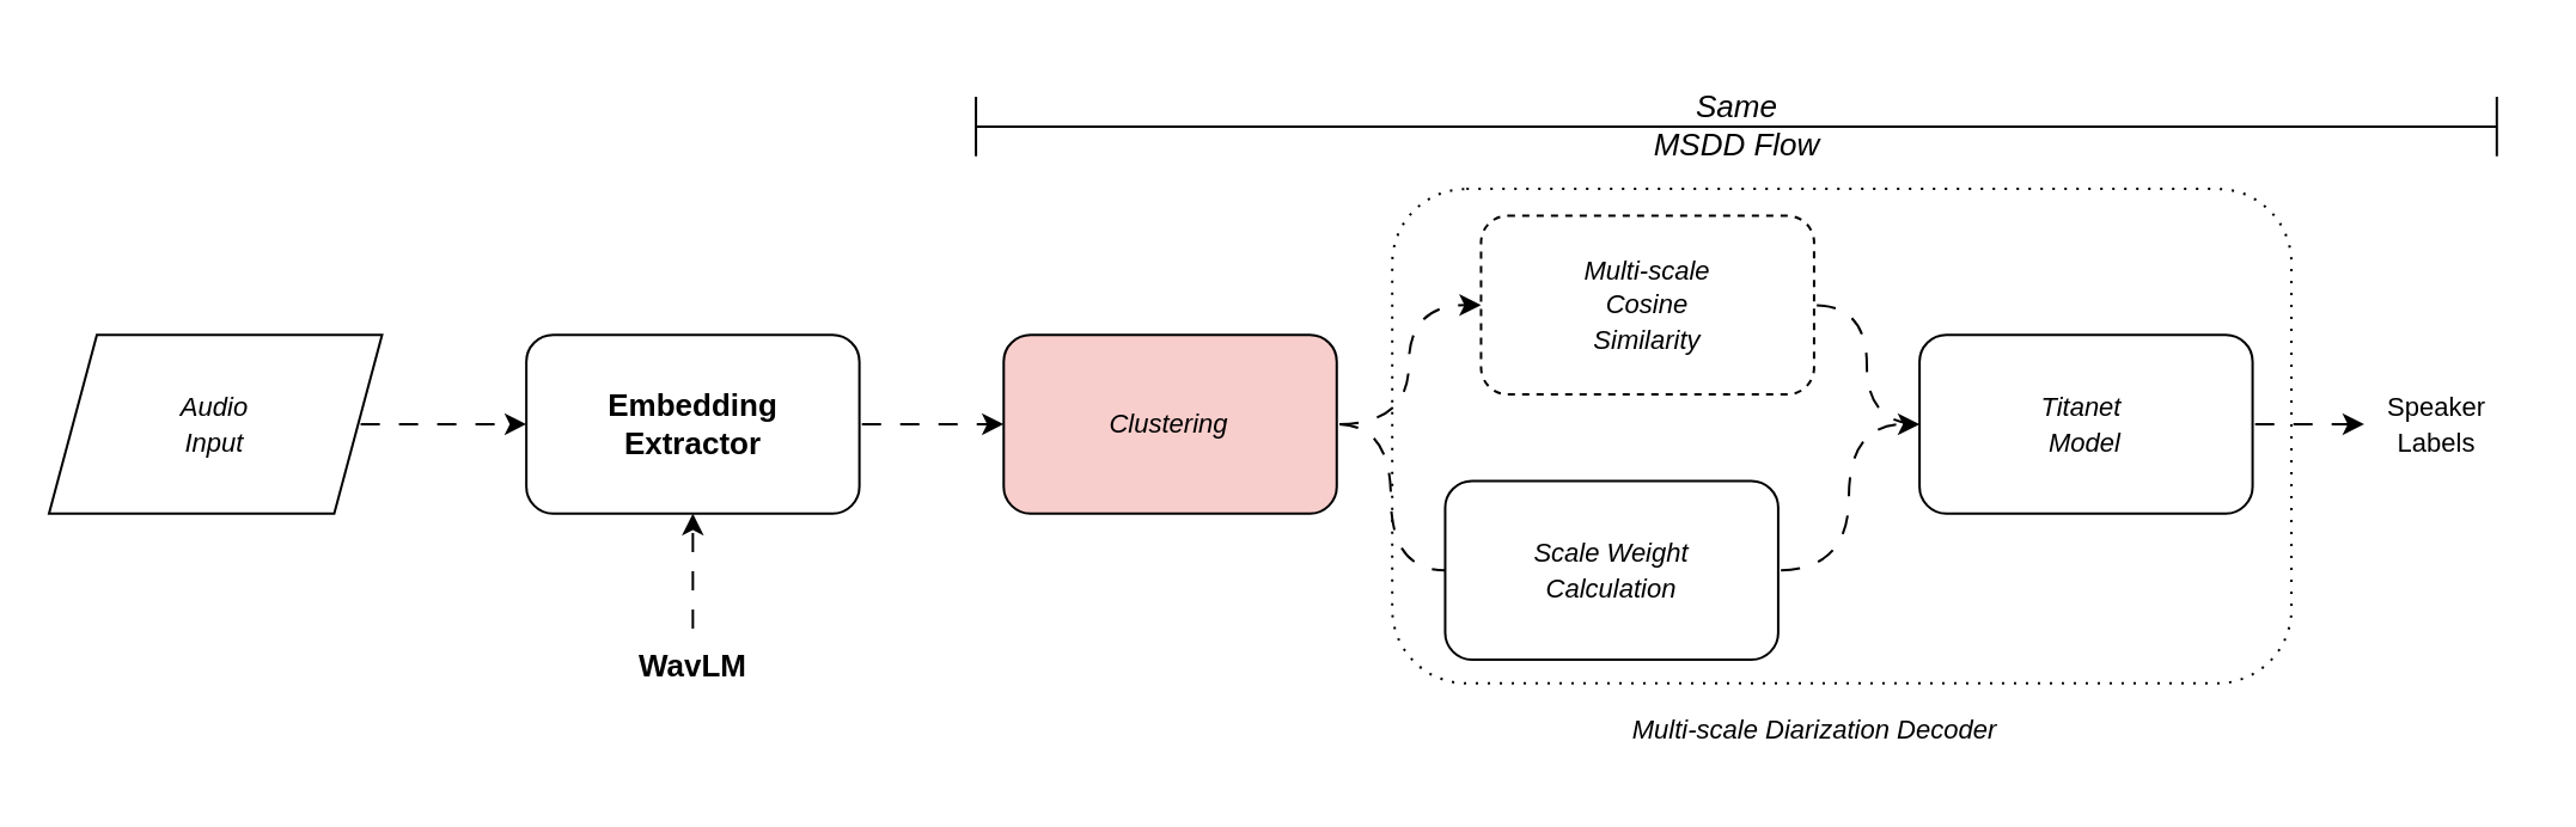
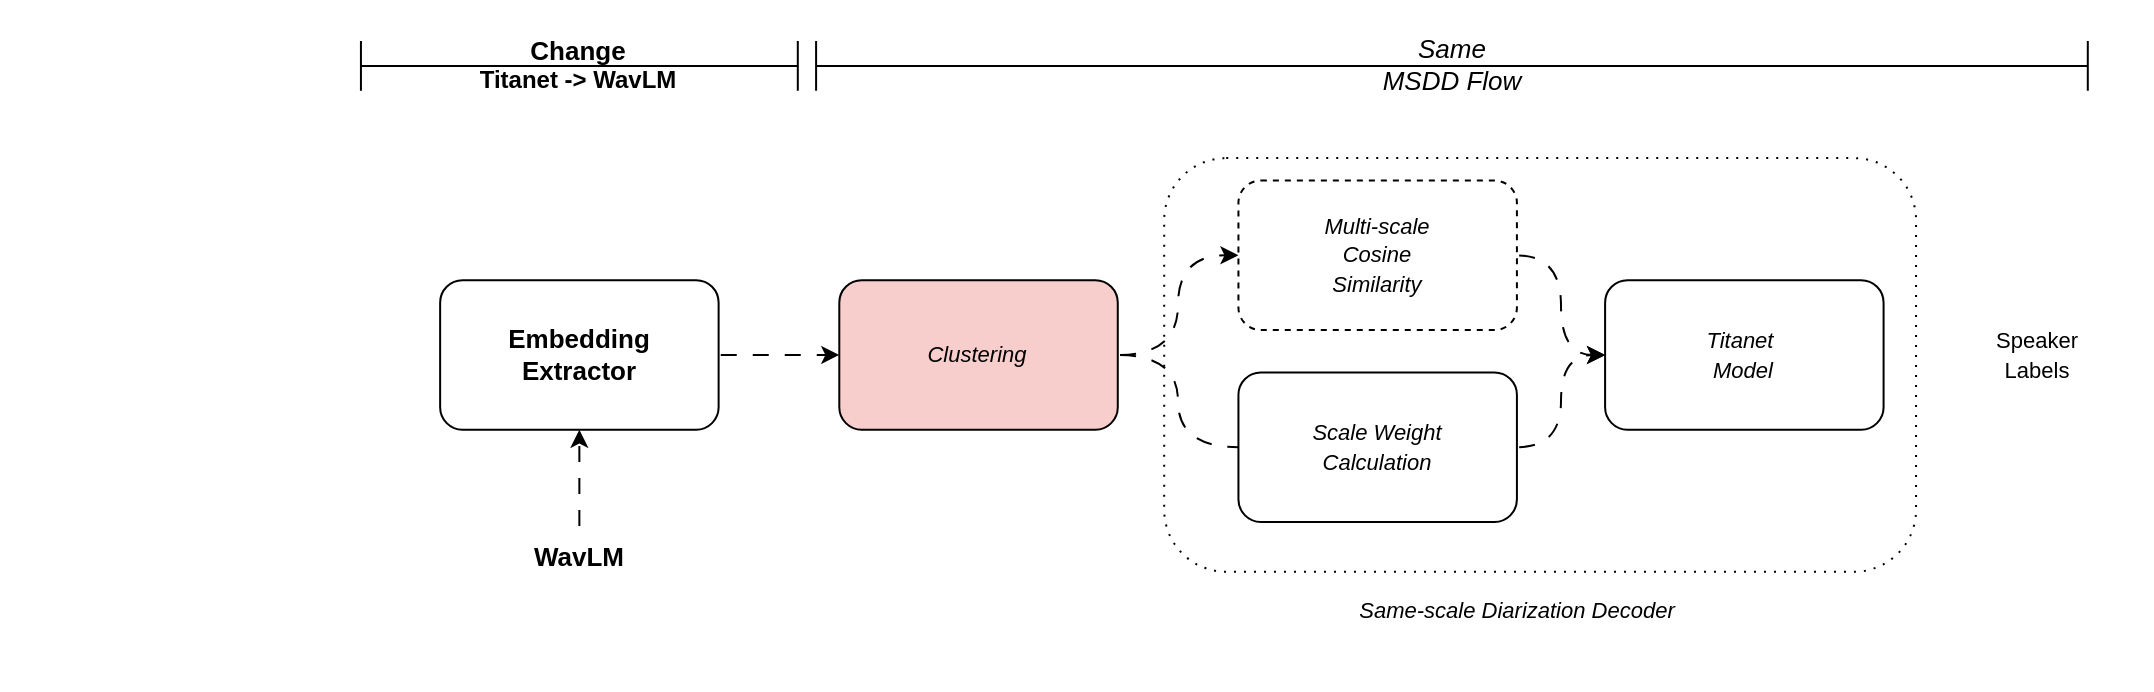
  <mxCell id="0" />
  <mxCell id="1" parent="0" />
  <mxCell id="2" value="" style="group" vertex="1" connectable="0" parent="1"><mxGeometry x="20" y="20" width="1035" height="304" as="geometry" /></mxCell>
  <mxCell id="3" value="" style="rounded=1;whiteSpace=wrap;html=1;fillColor=none;dashed=1;dashPattern=1 4;" vertex="1" parent="2"><mxGeometry x="561.592" y="58.557" width="375.942" height="206.82" as="geometry" /></mxCell>
- <mxCell id="4" style="edgeStyle=orthogonalEdgeStyle;rounded=0;orthogonalLoop=1;jettySize=auto;html=1;flowAnimation=1;" edge="1" parent="2" source="5" target="7"><mxGeometry relative="1" as="geometry" /></mxCell>
- <mxCell id="5" value="&lt;i&gt;&lt;font style=&quot;font-size: 11px;&quot;&gt;Audio&lt;/font&gt;&lt;/i&gt;&lt;div&gt;&lt;i&gt;&lt;font style=&quot;font-size: 11px;&quot;&gt;Input&lt;/font&gt;&lt;/i&gt;&lt;/div&gt;" style="shape=parallelogram;perimeter=parallelogramPerimeter;whiteSpace=wrap;html=1;fixedSize=1;" vertex="1" parent="2"><mxGeometry y="119.607" width="139.238" height="74.754" as="geometry" /></mxCell>
  <mxCell id="6" style="edgeStyle=orthogonalEdgeStyle;rounded=0;orthogonalLoop=1;jettySize=auto;html=1;flowAnimation=1;" edge="1" parent="2" source="7" target="12"><mxGeometry relative="1" as="geometry" /></mxCell>
  <mxCell id="7" value="&lt;b&gt;&lt;font style=&quot;font-size: 13px;&quot;&gt;Embedding&lt;/font&gt;&lt;/b&gt;&lt;div&gt;&lt;b&gt;&lt;font style=&quot;font-size: 13px;&quot;&gt;Extractor&lt;/font&gt;&lt;/b&gt;&lt;/div&gt;" style="rounded=1;whiteSpace=wrap;html=1;" vertex="1" parent="2"><mxGeometry x="199.574" y="119.607" width="139.238" height="74.754" as="geometry" /></mxCell>
  <mxCell id="8" style="edgeStyle=orthogonalEdgeStyle;rounded=0;orthogonalLoop=1;jettySize=auto;html=1;flowAnimation=1;" edge="1" parent="2" source="9" target="7"><mxGeometry relative="1" as="geometry" /></mxCell>
  <mxCell id="9" value="&lt;b&gt;&lt;font style=&quot;font-size: 13px;&quot;&gt;WavLM&lt;/font&gt;&lt;/b&gt;" style="text;html=1;align=center;verticalAlign=middle;resizable=0;points=[];autosize=1;strokeColor=none;fillColor=none;" vertex="1" parent="2"><mxGeometry x="237.683" y="243.603" width="63" height="28" as="geometry" /></mxCell>
  <mxCell id="10" style="edgeStyle=orthogonalEdgeStyle;rounded=0;orthogonalLoop=1;jettySize=auto;html=1;entryX=0;entryY=0.5;entryDx=0;entryDy=0;flowAnimation=1;curved=1;" edge="1" parent="2" source="12" target="16"><mxGeometry relative="1" as="geometry" /></mxCell>
  <mxCell id="11" style="edgeStyle=orthogonalEdgeStyle;rounded=0;orthogonalLoop=1;jettySize=auto;html=1;flowAnimation=1;curved=1;endArrow=none;" edge="1" parent="2" source="12" target="18"><mxGeometry relative="1" as="geometry" /></mxCell>
  <mxCell id="12" value="&lt;i&gt;&lt;font style=&quot;font-size: 11px;&quot;&gt;Clustering&lt;/font&gt;&lt;/i&gt;" style="rounded=1;whiteSpace=wrap;html=1;fillColor=#f8cecc;" vertex="1" parent="2"><mxGeometry x="399.148" y="119.607" width="139.238" height="74.754" as="geometry" /></mxCell>
- <mxCell id="14" value="&lt;i&gt;&lt;font style=&quot;font-size: 13px;&quot;&gt;Same&lt;/font&gt;&lt;/i&gt;&lt;div&gt;&lt;i&gt;&lt;font style=&quot;font-size: 13px;&quot;&gt;MSDD Flow&lt;/font&gt;&lt;/i&gt;&lt;/div&gt;" style="shape=crossbar;whiteSpace=wrap;html=1;rounded=1;strokeWidth=1;" vertex="1" parent="2"><mxGeometry x="387.545" y="20" width="635.852" height="24.918" as="geometry" /></mxCell>
- <mxCell id="15" style="edgeStyle=orthogonalEdgeStyle;rounded=0;orthogonalLoop=1;jettySize=auto;html=1;curved=1;flowAnimation=1;endArrow=none;" edge="1" parent="2" source="16" target="20"><mxGeometry relative="1" as="geometry" /></mxCell>
+ <mxCell id="13" value="&lt;b&gt;&lt;font style=&quot;font-size: 13px;&quot;&gt;Change&lt;/font&gt;&lt;/b&gt;&lt;div&gt;&lt;b&gt;Titanet -&amp;gt; WavLM&lt;/b&gt;&lt;/div&gt;" style="shape=crossbar;whiteSpace=wrap;html=1;rounded=1;gradientColor=none;" vertex="1" parent="2"><mxGeometry x="159.972" width="218.429" height="24.918" as="geometry" /></mxCell>
+ <mxCell id="14" value="&lt;i&gt;&lt;font style=&quot;font-size: 13px;&quot;&gt;Same&lt;/font&gt;&lt;/i&gt;&lt;div&gt;&lt;i&gt;&lt;font style=&quot;font-size: 13px;&quot;&gt;MSDD Flow&lt;/font&gt;&lt;/i&gt;&lt;/div&gt;" style="shape=crossbar;whiteSpace=wrap;html=1;rounded=1;strokeWidth=1;" vertex="1" parent="2"><mxGeometry x="387.545" width="635.852" height="24.918" as="geometry" /></mxCell>
+ <mxCell id="15" style="edgeStyle=orthogonalEdgeStyle;rounded=0;orthogonalLoop=1;jettySize=auto;html=1;curved=1;flowAnimation=1;" edge="1" parent="2" source="16" target="20"><mxGeometry relative="1" as="geometry" /></mxCell>
  <mxCell id="16" value="&lt;i&gt;&lt;font style=&quot;font-size: 11px;&quot;&gt;Multi-scale&lt;/font&gt;&lt;/i&gt;&lt;div&gt;&lt;i&gt;&lt;font style=&quot;font-size: 11px;&quot;&gt;Cosine&lt;/font&gt;&lt;/i&gt;&lt;/div&gt;&lt;div&gt;&lt;i&gt;&lt;font style=&quot;font-size: 11px;&quot;&gt;Similarity&lt;/font&gt;&lt;/i&gt;&lt;/div&gt;" style="rounded=1;whiteSpace=wrap;html=1;dashed=1;" vertex="1" parent="2"><mxGeometry x="598.722" y="69.77" width="139.238" height="74.754" as="geometry" /></mxCell>
  <mxCell id="17" style="edgeStyle=orthogonalEdgeStyle;rounded=0;orthogonalLoop=1;jettySize=auto;html=1;curved=1;flowAnimation=1;" edge="1" parent="2" source="18" target="20"><mxGeometry relative="1" as="geometry" /></mxCell>
- <mxCell id="18" value="&lt;span style=&quot;font-size: 11px;&quot;&gt;&lt;i&gt;Scale Weight&lt;/i&gt;&lt;/span&gt;&lt;div&gt;&lt;span style=&quot;font-size: 11px;&quot;&gt;&lt;i&gt;Calculation&lt;/i&gt;&lt;/span&gt;&lt;/div&gt;" style="rounded=1;whiteSpace=wrap;html=1;" vertex="1" parent="2"><mxGeometry x="583.722" y="180.705" width="139.238" height="74.754" as="geometry" /></mxCell>
- <mxCell id="19" style="edgeStyle=orthogonalEdgeStyle;rounded=0;orthogonalLoop=1;jettySize=auto;html=1;flowAnimation=1;" edge="1" parent="2" source="20" target="21"><mxGeometry relative="1" as="geometry" /></mxCell>
+ <mxCell id="18" value="&lt;span style=&quot;font-size: 11px;&quot;&gt;&lt;i&gt;Scale Weight&lt;/i&gt;&lt;/span&gt;&lt;div&gt;&lt;span style=&quot;font-size: 11px;&quot;&gt;&lt;i&gt;Calculation&lt;/i&gt;&lt;/span&gt;&lt;/div&gt;" style="rounded=1;whiteSpace=wrap;html=1;" vertex="1" parent="2"><mxGeometry x="598.722" y="165.705" width="139.238" height="74.754" as="geometry" /></mxCell>
  <mxCell id="20" value="&lt;span style=&quot;font-size: 11px;&quot;&gt;&lt;i&gt;Titanet&amp;nbsp;&lt;/i&gt;&lt;/span&gt;&lt;div&gt;&lt;span style=&quot;font-size: 11px;&quot;&gt;&lt;i&gt;Model&lt;/i&gt;&lt;/span&gt;&lt;/div&gt;" style="rounded=1;whiteSpace=wrap;html=1;" vertex="1" parent="2"><mxGeometry x="782.052" y="119.607" width="139.238" height="74.754" as="geometry" /></mxCell>
  <mxCell id="21" value="&lt;font style=&quot;font-size: 11px;&quot;&gt;Speaker&lt;/font&gt;&lt;div&gt;&lt;font style=&quot;font-size: 11px;&quot;&gt;Labels&lt;/font&gt;&lt;/div&gt;" style="text;html=1;align=center;verticalAlign=middle;resizable=0;points=[];autosize=1;strokeColor=none;fillColor=none;" vertex="1" parent="2"><mxGeometry x="968.001" y="136.486" width="59" height="41" as="geometry" /></mxCell>
- <mxCell id="22" value="&lt;font style=&quot;font-size: 11px;&quot;&gt;&lt;i style=&quot;&quot;&gt;Multi-scale Diarization Decoder&lt;/i&gt;&lt;/font&gt;" style="text;html=1;align=center;verticalAlign=middle;resizable=0;points=[];autosize=1;strokeColor=none;fillColor=none;" vertex="1" parent="2"><mxGeometry x="653.257" y="271.607" width="170" height="26" as="geometry" /></mxCell>
+ <mxCell id="22" value="&lt;font style=&quot;font-size: 11px;&quot;&gt;&lt;i style=&quot;&quot;&gt;Same-scale Diarization Decoder&lt;/i&gt;&lt;/font&gt;" style="text;html=1;align=center;verticalAlign=middle;resizable=0;points=[];autosize=1;strokeColor=none;fillColor=none;" vertex="1" parent="2"><mxGeometry x="653.257" y="271.607" width="170" height="26" as="geometry" /></mxCell>
